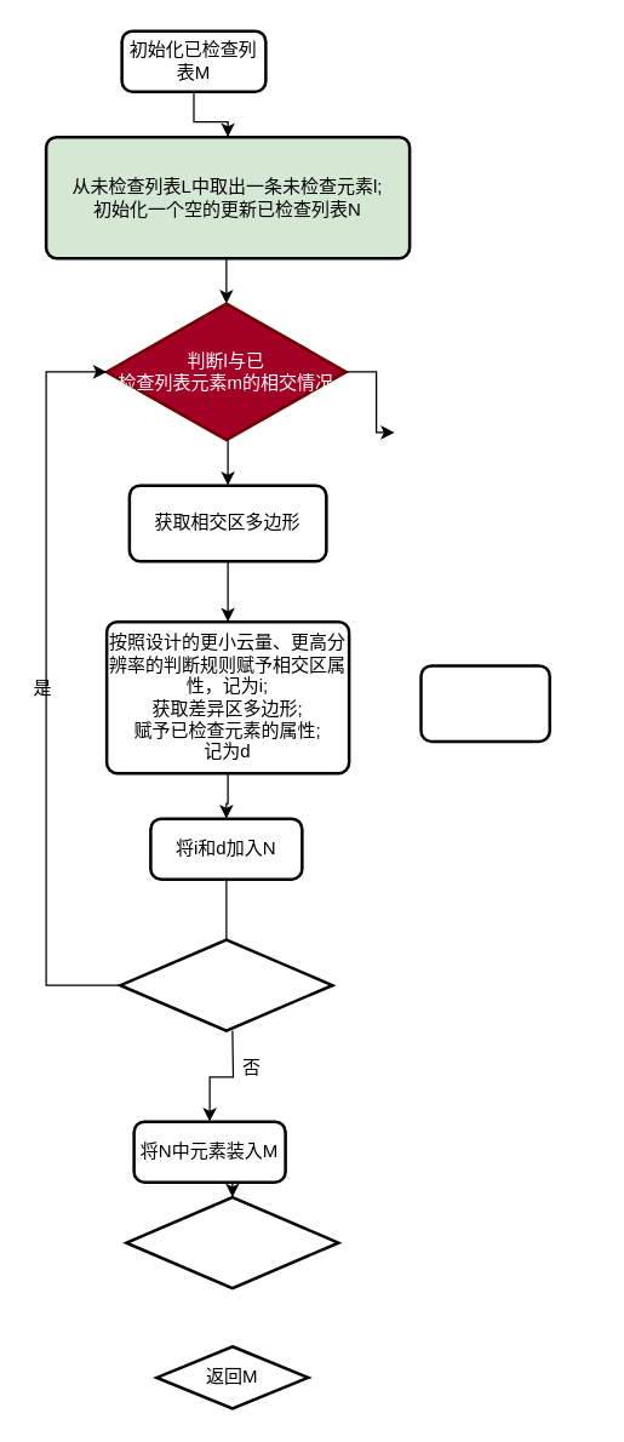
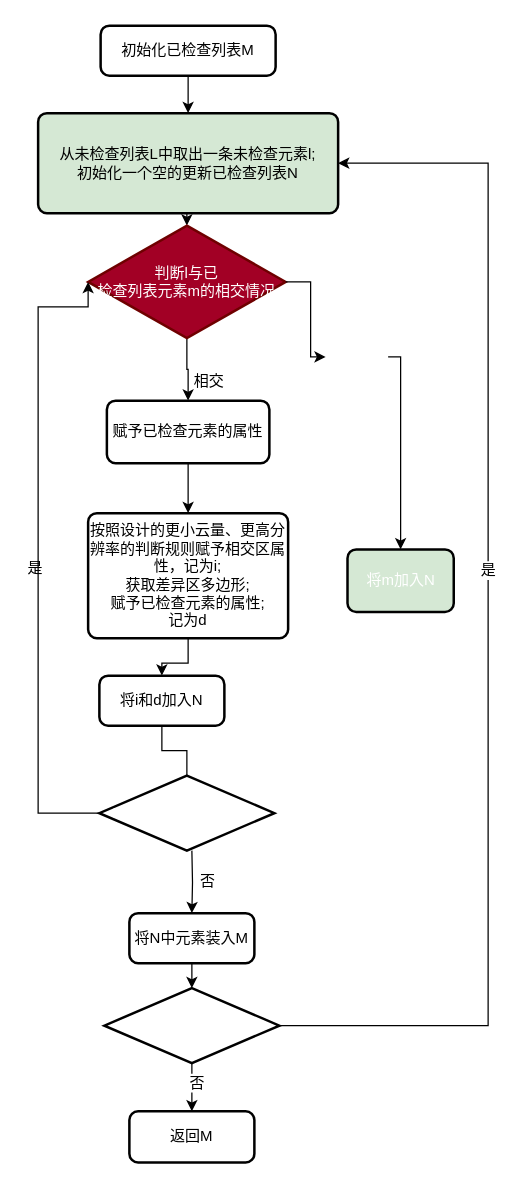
  <mxCell id="0" />
  <mxCell id="1" parent="0" />
  <mxCell id="2" style="edgeStyle=orthogonalEdgeStyle;rounded=0;orthogonalLoop=1;jettySize=auto;html=1;exitX=0.5;exitY=1;exitDx=0;exitDy=0;entryX=0.5;entryY=0;entryDx=0;entryDy=0;entryPerimeter=0;" parent="1" source="3" target="8" edge="1"><mxGeometry relative="1" as="geometry"><mxPoint x="150" y="225" as="targetPoint" /></mxGeometry></mxCell>
  <mxCell id="3" value="&lt;span&gt;从未检查列表L中取出一条未检查元素l;&lt;br&gt;初始化一个空的更新已检查列表N&lt;br&gt;&lt;/span&gt;" style="rounded=1;whiteSpace=wrap;html=1;absoluteArcSize=1;arcSize=14;strokeWidth=2;fillColor=#d5e8d4;" parent="1" vertex="1"><mxGeometry x="30" y="90" width="240" height="80" as="geometry" /></mxCell>
  <mxCell id="4" style="edgeStyle=orthogonalEdgeStyle;rounded=0;orthogonalLoop=1;jettySize=auto;html=1;exitX=0.5;exitY=1;exitDx=0;exitDy=0;" edge="1" parent="1" source="5" target="3"><mxGeometry relative="1" as="geometry" /></mxCell>
- <mxCell id="5" value="&lt;span&gt;初始化已检查列表M&lt;/span&gt;" style="rounded=1;whiteSpace=wrap;html=1;absoluteArcSize=1;arcSize=14;strokeWidth=2;" parent="1" vertex="1"><mxGeometry x="80" y="20" width="95" height="40" as="geometry" /></mxCell>
+ <mxCell id="5" value="&lt;span&gt;初始化已检查列表M&lt;/span&gt;" style="rounded=1;whiteSpace=wrap;html=1;absoluteArcSize=1;arcSize=14;strokeWidth=2;" parent="1" vertex="1"><mxGeometry x="80" y="20" width="140" height="40" as="geometry" /></mxCell>
  <mxCell id="6" style="edgeStyle=orthogonalEdgeStyle;rounded=0;orthogonalLoop=1;jettySize=auto;html=1;exitX=0.5;exitY=1;exitDx=0;exitDy=0;exitPerimeter=0;entryX=0.5;entryY=0;entryDx=0;entryDy=0;" parent="1" source="8" target="10" edge="1"><mxGeometry relative="1" as="geometry" /></mxCell>
- <mxCell id="8" value="判断l与已&lt;br&gt;检查列表元素m的相交情况" style="strokeWidth=2;html=1;shape=mxgraph.flowchart.decision;whiteSpace=wrap;fillColor=#a20025;strokeColor=#6F0000;fontColor=#ffffff;" parent="1" vertex="1"><mxGeometry x="70" y="200" width="158" height="90" as="geometry" /></mxCell>
+ <mxCell id="7" style="edgeStyle=orthogonalEdgeStyle;rounded=0;orthogonalLoop=1;jettySize=auto;html=1;exitX=1;exitY=0.5;exitDx=0;exitDy=0;exitPerimeter=0;entryX=0.5;entryY=0;entryDx=0;entryDy=0;fontColor=#FFFFFF;" parent="1" source="26" target="17" edge="1"><mxGeometry relative="1" as="geometry"><Array as="points"><mxPoint x="320" y="370" /><mxPoint x="320" y="370" /></Array></mxGeometry></mxCell>
+ <mxCell id="8" value="判断l与已&lt;br&gt;检查列表元素m的相交情况" style="strokeWidth=2;html=1;shape=mxgraph.flowchart.decision;whiteSpace=wrap;fillColor=#a20025;strokeColor=#6F0000;fontColor=#ffffff;" parent="1" vertex="1"><mxGeometry x="70" y="180" width="158" height="90" as="geometry" /></mxCell>
  <mxCell id="9" value="" style="edgeStyle=orthogonalEdgeStyle;rounded=0;orthogonalLoop=1;jettySize=auto;html=1;" parent="1" source="10" target="12" edge="1"><mxGeometry relative="1" as="geometry" /></mxCell>
- <mxCell id="10" value="获取相交区多边形" style="rounded=1;whiteSpace=wrap;html=1;absoluteArcSize=1;arcSize=14;strokeWidth=2;" parent="1" vertex="1"><mxGeometry x="85" y="320" width="130" height="50" as="geometry" /></mxCell>
+ <mxCell id="10" value="赋予已检查元素的属性" style="rounded=1;whiteSpace=wrap;html=1;absoluteArcSize=1;arcSize=14;strokeWidth=2;" parent="1" vertex="1"><mxGeometry x="85" y="320" width="130" height="50" as="geometry" /></mxCell>
  <mxCell id="11" style="edgeStyle=orthogonalEdgeStyle;rounded=0;orthogonalLoop=1;jettySize=auto;html=1;exitX=0.5;exitY=1;exitDx=0;exitDy=0;" edge="1" parent="1" source="12" target="30"><mxGeometry relative="1" as="geometry" /></mxCell>
  <mxCell id="12" value="按照设计的更小云量、更高分辨率的判断规则赋予相交区属性，记为i;&lt;br&gt;获取差异区多边形;&lt;br&gt;赋予已检查元素的属性;&lt;br&gt;记为d&lt;br&gt;" style="rounded=1;whiteSpace=wrap;html=1;absoluteArcSize=1;arcSize=14;strokeWidth=2;" parent="1" vertex="1"><mxGeometry x="70" y="410" width="160" height="100" as="geometry" /></mxCell>
  <mxCell id="13" value="" style="edgeStyle=orthogonalEdgeStyle;rounded=0;orthogonalLoop=1;jettySize=auto;html=1;" edge="1" parent="1" target="15"><mxGeometry relative="1" as="geometry"><mxPoint x="153" y="680" as="sourcePoint" /></mxGeometry></mxCell>
  <mxCell id="14" style="edgeStyle=orthogonalEdgeStyle;rounded=0;orthogonalLoop=1;jettySize=auto;html=1;exitX=0.5;exitY=1;exitDx=0;exitDy=0;entryX=0.5;entryY=0;entryDx=0;entryDy=0;entryPerimeter=0;" edge="1" parent="1" source="15" target="22"><mxGeometry relative="1" as="geometry" /></mxCell>
- <mxCell id="15" value="将N中元素装入M&lt;br&gt;" style="rounded=1;whiteSpace=wrap;html=1;absoluteArcSize=1;arcSize=14;strokeWidth=2;" vertex="1" parent="1"><mxGeometry x="88" y="740" width="100" height="40" as="geometry" /></mxCell>
- <mxCell id="17" value="将m加入N" style="rounded=1;whiteSpace=wrap;html=1;absoluteArcSize=1;arcSize=14;strokeWidth=2;labelBackgroundColor=none;fontColor=#FFFFFF;" parent="1" vertex="1"><mxGeometry x="277.5" y="439" width="85" height="50" as="geometry" /></mxCell>
+ <mxCell id="15" value="将N中元素装入M&lt;br&gt;" style="rounded=1;whiteSpace=wrap;html=1;absoluteArcSize=1;arcSize=14;strokeWidth=2;" vertex="1" parent="1"><mxGeometry x="103" y="730" width="100" height="40" as="geometry" /></mxCell>
+ <mxCell id="16" value="相交" style="text;html=1;resizable=0;points=[];autosize=1;align=left;verticalAlign=top;spacingTop=-4;" parent="1" vertex="1"><mxGeometry x="153" y="295" width="40" height="20" as="geometry" /></mxCell>
+ <mxCell id="17" value="将m加入N" style="rounded=1;whiteSpace=wrap;html=1;absoluteArcSize=1;arcSize=14;strokeWidth=2;labelBackgroundColor=none;fontColor=#FFFFFF;fillColor=#d5e8d4;" parent="1" vertex="1"><mxGeometry x="277.5" y="439" width="85" height="50" as="geometry" /></mxCell>
+ <mxCell id="18" style="edgeStyle=orthogonalEdgeStyle;rounded=0;orthogonalLoop=1;jettySize=auto;html=1;exitX=1;exitY=0.5;exitDx=0;exitDy=0;exitPerimeter=0;entryX=1;entryY=0.5;entryDx=0;entryDy=0;" edge="1" parent="1" source="22" target="3"><mxGeometry relative="1" as="geometry"><Array as="points"><mxPoint x="390" y="820" /><mxPoint x="390" y="130" /></Array></mxGeometry></mxCell>
+ <mxCell id="19" value="&lt;font color=&quot;#000000&quot;&gt;是&lt;/font&gt;" style="text;html=1;resizable=0;points=[];align=center;verticalAlign=middle;labelBackgroundColor=#ffffff;" vertex="1" connectable="0" parent="18"><mxGeometry x="0.089" y="1" relative="1" as="geometry"><mxPoint as="offset" /></mxGeometry></mxCell>
+ <mxCell id="20" style="edgeStyle=orthogonalEdgeStyle;rounded=0;orthogonalLoop=1;jettySize=auto;html=1;exitX=0.5;exitY=1;exitDx=0;exitDy=0;exitPerimeter=0;entryX=0.5;entryY=0;entryDx=0;entryDy=0;" edge="1" parent="1" source="22" target="31"><mxGeometry relative="1" as="geometry" /></mxCell>
+ <mxCell id="21" value="&lt;font color=&quot;#000000&quot;&gt;否&lt;/font&gt;" style="text;html=1;resizable=0;points=[];align=center;verticalAlign=middle;labelBackgroundColor=#ffffff;" vertex="1" connectable="0" parent="20"><mxGeometry x="-0.233" y="3" relative="1" as="geometry"><mxPoint as="offset" /></mxGeometry></mxCell>
  <mxCell id="22" value="L中还有未检查记录？" style="strokeWidth=2;html=1;shape=mxgraph.flowchart.decision;whiteSpace=wrap;labelBackgroundColor=none;fontColor=#FFFFFF;" parent="1" vertex="1"><mxGeometry x="83" y="790" width="140" height="60" as="geometry" /></mxCell>
  <mxCell id="23" style="edgeStyle=orthogonalEdgeStyle;rounded=0;orthogonalLoop=1;jettySize=auto;html=1;exitX=0;exitY=0.5;exitDx=0;exitDy=0;exitPerimeter=0;entryX=0;entryY=0.5;entryDx=0;entryDy=0;entryPerimeter=0;fontColor=#000000;" parent="1" source="24" target="8" edge="1"><mxGeometry relative="1" as="geometry"><Array as="points"><mxPoint x="30" y="650" /><mxPoint x="30" y="245" /></Array></mxGeometry></mxCell>
  <mxCell id="24" value="M中还有未比较记录？" style="strokeWidth=2;html=1;shape=mxgraph.flowchart.decision;whiteSpace=wrap;labelBackgroundColor=none;fontColor=#FFFFFF;" parent="1" vertex="1"><mxGeometry x="79" y="620" width="140" height="60" as="geometry" /></mxCell>
  <mxCell id="25" value="是" style="text;html=1;resizable=0;points=[];autosize=1;align=left;verticalAlign=top;spacingTop=-4;" vertex="1" parent="1"><mxGeometry x="20" y="444" width="30" height="20" as="geometry" /></mxCell>
  <mxCell id="26" value="不相交" style="text;html=1;resizable=0;points=[];autosize=1;align=left;verticalAlign=top;spacingTop=-4;fontColor=#FFFFFF;" parent="1" vertex="1"><mxGeometry x="260" y="275" width="50" height="20" as="geometry" /></mxCell>
  <mxCell id="27" style="edgeStyle=orthogonalEdgeStyle;rounded=0;orthogonalLoop=1;jettySize=auto;html=1;exitX=1;exitY=0.5;exitDx=0;exitDy=0;exitPerimeter=0;entryX=0;entryY=0.5;entryDx=0;entryDy=0;fontColor=#FFFFFF;" edge="1" parent="1" source="8" target="26"><mxGeometry relative="1" as="geometry"><mxPoint x="228" y="245" as="sourcePoint" /><mxPoint x="370" y="330" as="targetPoint" /></mxGeometry></mxCell>
  <mxCell id="28" value="否" style="text;html=1;resizable=0;points=[];autosize=1;align=left;verticalAlign=top;spacingTop=-4;" vertex="1" parent="1"><mxGeometry x="158" y="695" width="30" height="20" as="geometry" /></mxCell>
  <mxCell id="29" style="edgeStyle=orthogonalEdgeStyle;rounded=0;orthogonalLoop=1;jettySize=auto;html=1;exitX=0.5;exitY=1;exitDx=0;exitDy=0;entryX=0.5;entryY=0;entryDx=0;entryDy=0;entryPerimeter=0;endArrow=none;" edge="1" parent="1" source="30" target="24"><mxGeometry relative="1" as="geometry" /></mxCell>
- <mxCell id="30" value="将i和d加入N&lt;br&gt;" style="rounded=1;whiteSpace=wrap;html=1;absoluteArcSize=1;arcSize=14;strokeWidth=2;" vertex="1" parent="1"><mxGeometry x="99" y="540" width="100" height="40" as="geometry" /></mxCell>
- <mxCell id="31" value="返回M&lt;br&gt;" style="rhombus;whiteSpace=wrap;html=1;absoluteArcSize=1;arcSize=14;strokeWidth=2;" vertex="1" parent="1"><mxGeometry x="103" y="888.5" width="100" height="41" as="geometry" /></mxCell>
+ <mxCell id="30" value="将i和d加入N&lt;br&gt;" style="rounded=1;whiteSpace=wrap;html=1;absoluteArcSize=1;arcSize=14;strokeWidth=2;" vertex="1" parent="1"><mxGeometry x="79" y="540" width="100" height="40" as="geometry" /></mxCell>
+ <mxCell id="31" value="返回M&lt;br&gt;" style="rounded=1;whiteSpace=wrap;html=1;absoluteArcSize=1;arcSize=14;strokeWidth=2;" vertex="1" parent="1"><mxGeometry x="103" y="888.5" width="100" height="41" as="geometry" /></mxCell>
